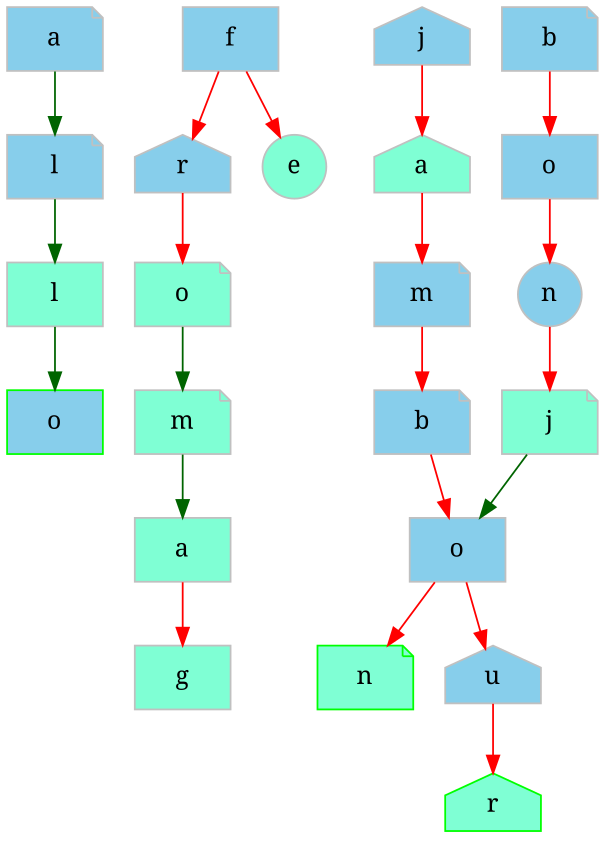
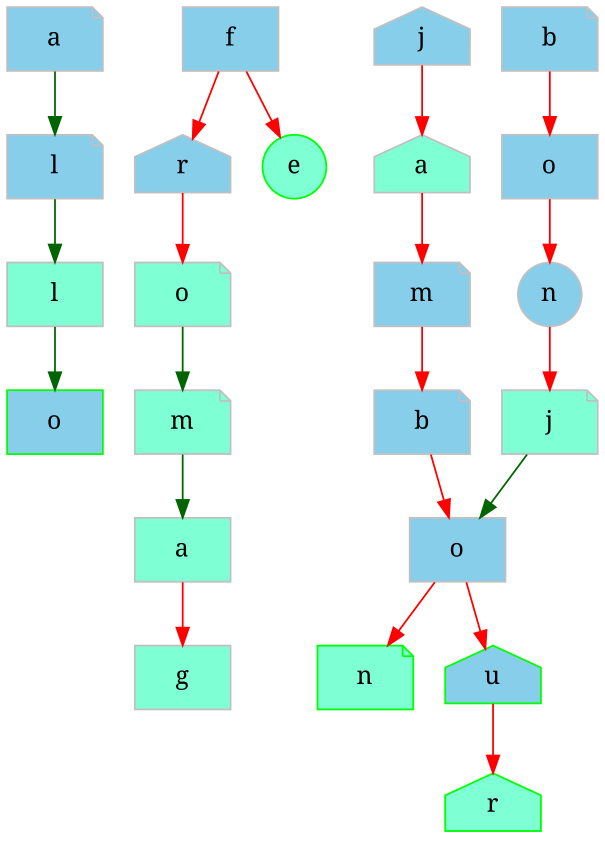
  digraph {
    fontname="Noto Serif"
    node [color=grey fillcolor=skyblue fontname="Noto Serif" shape=note style=filled]
    edge [color=red fontname="Noto Serif"]
    n1 [label=a]
    n2 [label=l]
    n3 [fillcolor=aquamarine label=l shape=box]
    n4 [color=green label=o shape=box]
    n5 [label=f shape=box]
    n6 [label=r shape=house]
-   n7 [fillcolor=aquamarine label=e shape=circle]
+   n7 [color=green fillcolor=aquamarine label=e shape=circle]
    n8 [fillcolor=aquamarine label=o]
    n9 [fillcolor=aquamarine label=m]
    n10 [fillcolor=aquamarine label=a shape=box]
    n11 [fillcolor=aquamarine label=g shape=box]
    n12 [label=j shape=house]
    n13 [fillcolor=aquamarine label=a shape=house]
    n14 [label=m]
    n15 [label=b]
    n16 [label=o shape=box]
    n17 [color=green fillcolor=aquamarine label=n]
-   n18 [label=u shape=house]
+   n18 [color=green label=u shape=house]
    n19 [color=green fillcolor=aquamarine label=r shape=house]
    n20 [label=b]
    n21 [label=o shape=box]
    n22 [label=n shape=circle]
    n23 [fillcolor=aquamarine label=j]
    n1 -> n2 [color=darkgreen]
    n2 -> n3 [color=darkgreen]
    n3 -> n4 [color=darkgreen]
    n5 -> n6
    n5 -> n7
    n6 -> n8
    n8 -> n9 [color=darkgreen]
    n9 -> n10 [color=darkgreen]
    n10 -> n11
    n12 -> n13
    n13 -> n14
    n14 -> n15
    n15 -> n16
    n16 -> n17
    n16 -> n18
    n18 -> n19
    n20 -> n21
    n21 -> n22
    n22 -> n23
    n23 -> n16 [color=darkgreen]
  }
